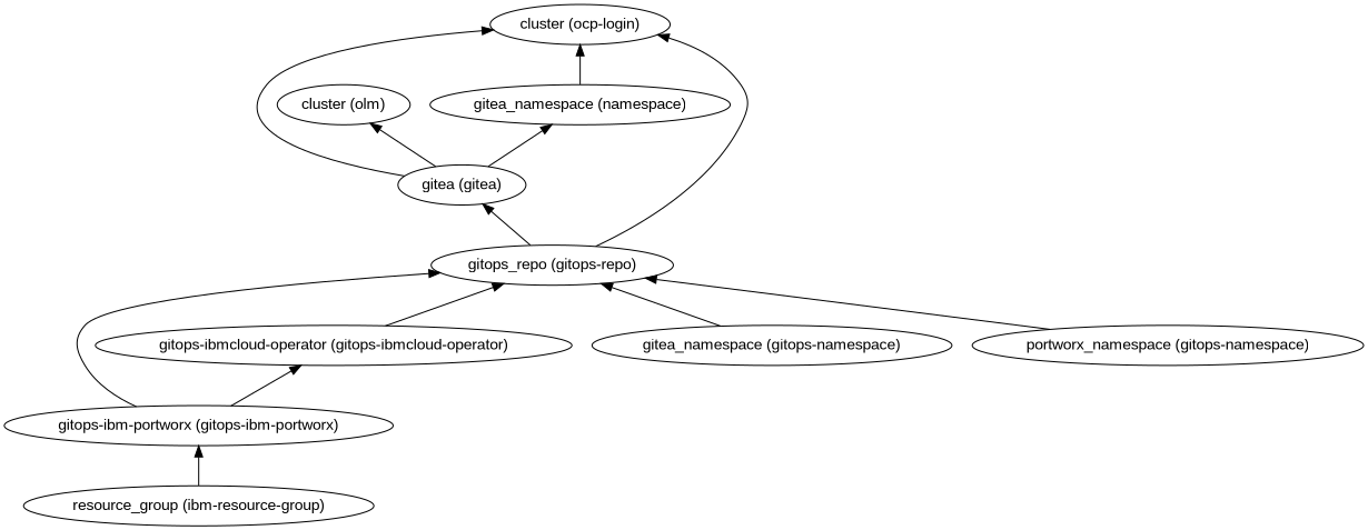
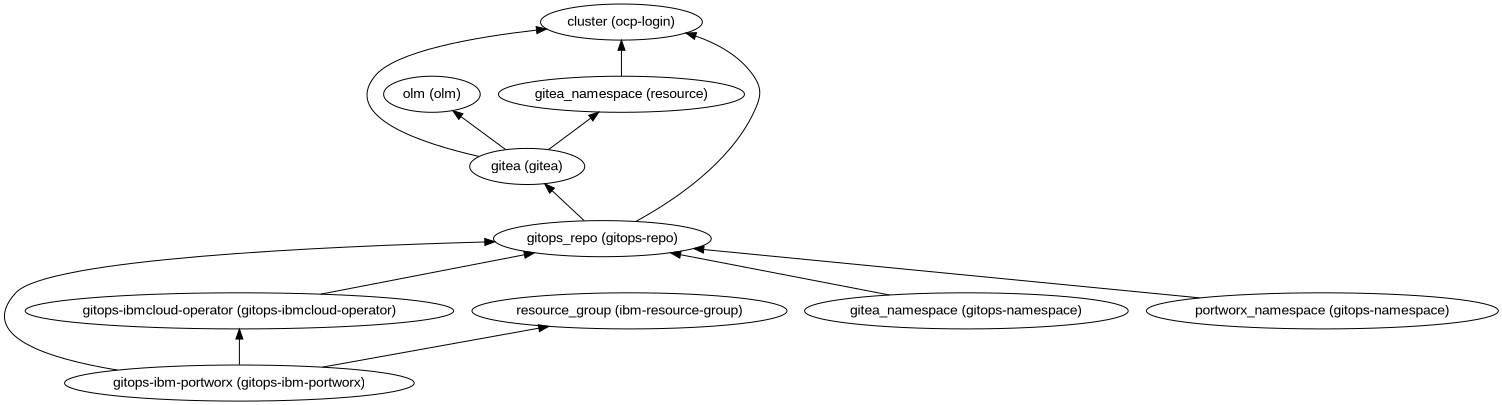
  digraph {
    fontname="Liberation Sans"
    rankdir=BT
    node [fontname="Liberation Sans"]
    edge [fontname="Liberation Sans"]
    "gitea (gitea)"
    "cluster (ocp-login)"
-   "olm (olm)" [label="cluster (olm)"]
-   "gitea_namespace (namespace)"
+   "olm (olm)"
+   "gitea_namespace (namespace)" [label="gitea_namespace (resource)"]
    "gitops-ibm-portworx (gitops-ibm-portworx)"
    "gitops_repo (gitops-repo)"
    "gitops-ibmcloud-operator (gitops-ibmcloud-operator)"
    "resource_group (ibm-resource-group)"
    "gitea_namespace (gitops-namespace)"
    "portworx_namespace (gitops-namespace)"
    "gitea (gitea)" -> "cluster (ocp-login)"
    "gitea (gitea)" -> "olm (olm)"
    "gitea (gitea)" -> "gitea_namespace (namespace)"
    "gitea_namespace (namespace)" -> "cluster (ocp-login)"
    "gitops-ibm-portworx (gitops-ibm-portworx)" -> "gitops_repo (gitops-repo)"
    "gitops-ibm-portworx (gitops-ibm-portworx)" -> "gitops-ibmcloud-operator (gitops-ibmcloud-operator)"
-   "resource_group (ibm-resource-group)" -> "gitops-ibm-portworx (gitops-ibm-portworx)"
+   "gitops-ibm-portworx (gitops-ibm-portworx)" -> "resource_group (ibm-resource-group)"
    "gitops_repo (gitops-repo)" -> "gitea (gitea)"
    "gitops_repo (gitops-repo)" -> "cluster (ocp-login)"
    "gitops-ibmcloud-operator (gitops-ibmcloud-operator)" -> "gitops_repo (gitops-repo)"
    "gitea_namespace (gitops-namespace)" -> "gitops_repo (gitops-repo)"
    "portworx_namespace (gitops-namespace)" -> "gitops_repo (gitops-repo)"
  }
